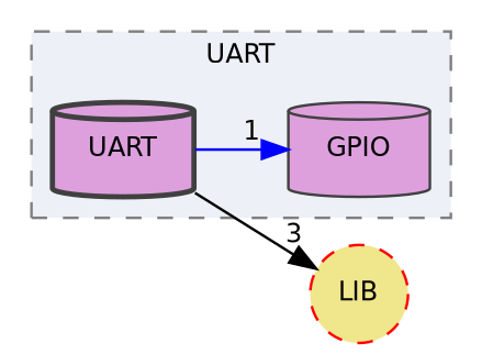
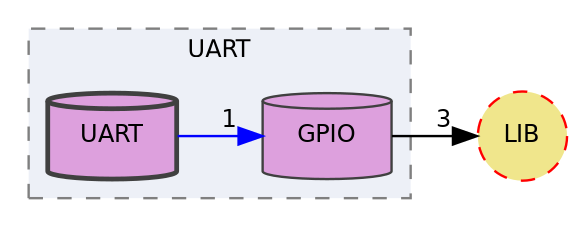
  digraph {
    compound=true
    rankdir=LR
    node [color=grey25 fillcolor=plum fontname=Helvetica fontsize=10 shape=cylinder]
    edge [fontname=Helvetica fontsize=10 labeldistance=1.5 labelfontname=Helvetica labelfontsize=10 style=solid]
    n1 [label=GPIO style="filled,"]
    n2 [label=UART style="filled,bold,"]
    n3 [color=red fillcolor=khaki label=LIB shape=circle style="dashed,filled"]
    subgraph cluster_1 {
      bgcolor="#edf0f7"
      fontname=Helvetica
      fontsize=10
      label=UART
      pencolor=grey50
      style="filled,dashed,"
      n1
      n2
    }
    n2 -> n1 [color=blue headlabel=1]
-   n2 -> n3 [color=black headlabel=3]
+   n1 -> n3 [color=black headlabel=3]
  }
